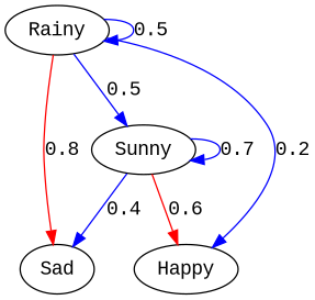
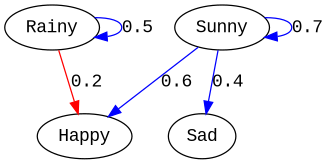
  digraph {
    fontname="Liberation Mono"
    node [fontname="Liberation Mono"]
    edge [color=blue fontname="Liberation Mono" weight=0.5]
    Rainy
    Sunny
    Sad
    Happy
    Rainy -> Rainy [label=0.5]
-   Rainy -> Sunny [label=0.5]
-   Rainy -> Sad [color=red label=0.8 weight=0.8]
-   Rainy -> Happy [label=0.2 weight=0.2]
+   Rainy -> Happy [color=red label=0.2 weight=0.2]
    Sunny -> Sunny [label=0.7 weight=0.7]
    Sunny -> Sad [label=0.4 weight=0.4]
-   Sunny -> Happy [color=red label=0.6 weight=0.6]
+   Sunny -> Happy [label=0.6 weight=0.6]
  }
